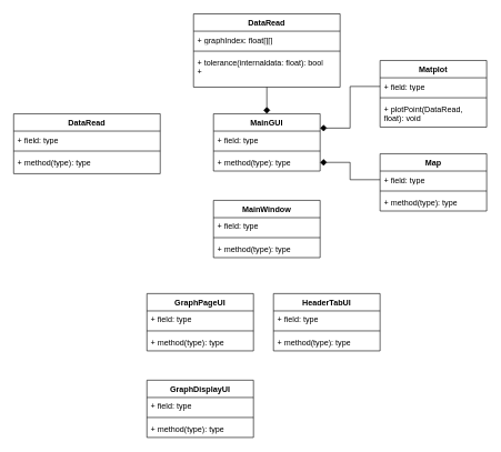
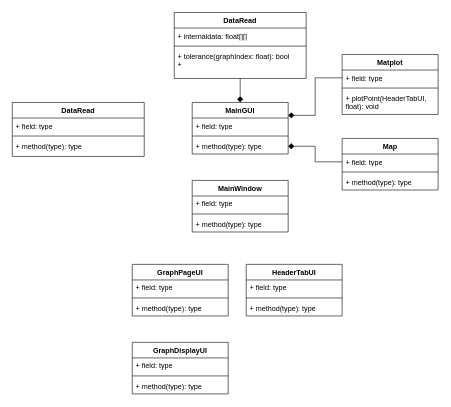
  <mxCell id="0" />
  <mxCell id="1" parent="0" />
  <mxCell id="2" value="MainGUI" style="swimlane;fontStyle=1;align=center;verticalAlign=top;childLayout=stackLayout;horizontal=1;startSize=26;horizontalStack=0;resizeParent=1;resizeParentMax=0;resizeLast=0;collapsible=1;marginBottom=0;whiteSpace=wrap;html=1;" vertex="1" parent="1"><mxGeometry x="320" y="170" width="160" height="86" as="geometry" /></mxCell>
  <mxCell id="3" value="+ field: type" style="text;strokeColor=none;fillColor=none;align=left;verticalAlign=top;spacingLeft=4;spacingRight=4;overflow=hidden;rotatable=0;points=[[0,0.5],[1,0.5]];portConstraint=eastwest;whiteSpace=wrap;html=1;" vertex="1" parent="2"><mxGeometry y="26" width="160" height="26" as="geometry" /></mxCell>
  <mxCell id="4" value="" style="line;strokeWidth=1;fillColor=none;align=left;verticalAlign=middle;spacingTop=-1;spacingLeft=3;spacingRight=3;rotatable=0;labelPosition=right;points=[];portConstraint=eastwest;strokeColor=inherit;" vertex="1" parent="2"><mxGeometry y="52" width="160" height="8" as="geometry" /></mxCell>
  <mxCell id="5" value="+ method(type): type" style="text;strokeColor=none;fillColor=none;align=left;verticalAlign=top;spacingLeft=4;spacingRight=4;overflow=hidden;rotatable=0;points=[[0,0.5],[1,0.5]];portConstraint=eastwest;whiteSpace=wrap;html=1;" vertex="1" parent="2"><mxGeometry y="60" width="160" height="26" as="geometry" /></mxCell>
  <mxCell id="6" value="Matplot" style="swimlane;fontStyle=1;align=center;verticalAlign=top;childLayout=stackLayout;horizontal=1;startSize=26;horizontalStack=0;resizeParent=1;resizeParentMax=0;resizeLast=0;collapsible=1;marginBottom=0;whiteSpace=wrap;html=1;" vertex="1" parent="1"><mxGeometry x="570" y="90" width="160" height="100" as="geometry" /></mxCell>
  <mxCell id="7" value="+ field: type" style="text;strokeColor=none;fillColor=none;align=left;verticalAlign=top;spacingLeft=4;spacingRight=4;overflow=hidden;rotatable=0;points=[[0,0.5],[1,0.5]];portConstraint=eastwest;whiteSpace=wrap;html=1;" vertex="1" parent="6"><mxGeometry y="26" width="160" height="26" as="geometry" /></mxCell>
  <mxCell id="8" value="" style="line;strokeWidth=1;fillColor=none;align=left;verticalAlign=middle;spacingTop=-1;spacingLeft=3;spacingRight=3;rotatable=0;labelPosition=right;points=[];portConstraint=eastwest;strokeColor=inherit;" vertex="1" parent="6"><mxGeometry y="52" width="160" height="8" as="geometry" /></mxCell>
- <mxCell id="9" value="+ plotPoint(DataRead, float): void" style="text;strokeColor=none;fillColor=none;align=left;verticalAlign=top;spacingLeft=4;spacingRight=4;overflow=hidden;rotatable=0;points=[[0,0.5],[1,0.5]];portConstraint=eastwest;whiteSpace=wrap;html=1;" vertex="1" parent="6"><mxGeometry y="60" width="160" height="40" as="geometry" /></mxCell>
+ <mxCell id="9" value="+ plotPoint(HeaderTabUI, float): void" style="text;strokeColor=none;fillColor=none;align=left;verticalAlign=top;spacingLeft=4;spacingRight=4;overflow=hidden;rotatable=0;points=[[0,0.5],[1,0.5]];portConstraint=eastwest;whiteSpace=wrap;html=1;" vertex="1" parent="6"><mxGeometry y="60" width="160" height="40" as="geometry" /></mxCell>
  <mxCell id="10" style="edgeStyle=orthogonalEdgeStyle;rounded=0;orthogonalLoop=1;jettySize=auto;html=1;entryX=0.5;entryY=0;entryDx=0;entryDy=0;fontSize=12;startSize=8;endSize=8;endArrow=diamond;endFill=1;" edge="1" parent="1" source="11" target="2"><mxGeometry relative="1" as="geometry" /></mxCell>
  <mxCell id="11" value="DataRead" style="swimlane;fontStyle=1;align=center;verticalAlign=top;childLayout=stackLayout;horizontal=1;startSize=26;horizontalStack=0;resizeParent=1;resizeParentMax=0;resizeLast=0;collapsible=1;marginBottom=0;whiteSpace=wrap;html=1;" vertex="1" parent="1"><mxGeometry x="290" y="20" width="220" height="110" as="geometry" /></mxCell>
- <mxCell id="12" value="+ graphIndex: float[][]" style="text;strokeColor=none;fillColor=none;align=left;verticalAlign=top;spacingLeft=4;spacingRight=4;overflow=hidden;rotatable=0;points=[[0,0.5],[1,0.5]];portConstraint=eastwest;whiteSpace=wrap;html=1;" vertex="1" parent="11"><mxGeometry y="26" width="220" height="26" as="geometry" /></mxCell>
+ <mxCell id="12" value="+ internaldata: float[][]" style="text;strokeColor=none;fillColor=none;align=left;verticalAlign=top;spacingLeft=4;spacingRight=4;overflow=hidden;rotatable=0;points=[[0,0.5],[1,0.5]];portConstraint=eastwest;whiteSpace=wrap;html=1;" vertex="1" parent="11"><mxGeometry y="26" width="220" height="26" as="geometry" /></mxCell>
  <mxCell id="13" value="" style="line;strokeWidth=1;fillColor=none;align=left;verticalAlign=middle;spacingTop=-1;spacingLeft=3;spacingRight=3;rotatable=0;labelPosition=right;points=[];portConstraint=eastwest;strokeColor=inherit;" vertex="1" parent="11"><mxGeometry y="52" width="220" height="8" as="geometry" /></mxCell>
- <mxCell id="14" value="+ tolerance(internaldata: float): bool&lt;div&gt;+&lt;/div&gt;" style="text;strokeColor=none;fillColor=none;align=left;verticalAlign=top;spacingLeft=4;spacingRight=4;overflow=hidden;rotatable=0;points=[[0,0.5],[1,0.5]];portConstraint=eastwest;whiteSpace=wrap;html=1;" vertex="1" parent="11"><mxGeometry y="60" width="220" height="50" as="geometry" /></mxCell>
+ <mxCell id="14" value="+ tolerance(graphIndex: float): bool&lt;div&gt;+&lt;/div&gt;" style="text;strokeColor=none;fillColor=none;align=left;verticalAlign=top;spacingLeft=4;spacingRight=4;overflow=hidden;rotatable=0;points=[[0,0.5],[1,0.5]];portConstraint=eastwest;whiteSpace=wrap;html=1;" vertex="1" parent="11"><mxGeometry y="60" width="220" height="50" as="geometry" /></mxCell>
  <mxCell id="15" style="edgeStyle=orthogonalEdgeStyle;rounded=0;orthogonalLoop=1;jettySize=auto;html=1;entryX=1;entryY=0.25;entryDx=0;entryDy=0;fontSize=12;startSize=8;endSize=8;endArrow=diamond;endFill=1;" edge="1" parent="1" source="7" target="2"><mxGeometry relative="1" as="geometry" /></mxCell>
  <mxCell id="16" value="Map" style="swimlane;fontStyle=1;align=center;verticalAlign=top;childLayout=stackLayout;horizontal=1;startSize=26;horizontalStack=0;resizeParent=1;resizeParentMax=0;resizeLast=0;collapsible=1;marginBottom=0;whiteSpace=wrap;html=1;" vertex="1" parent="1"><mxGeometry x="570" y="230" width="160" height="86" as="geometry" /></mxCell>
  <mxCell id="17" value="+ field: type" style="text;strokeColor=none;fillColor=none;align=left;verticalAlign=top;spacingLeft=4;spacingRight=4;overflow=hidden;rotatable=0;points=[[0,0.5],[1,0.5]];portConstraint=eastwest;whiteSpace=wrap;html=1;" vertex="1" parent="16"><mxGeometry y="26" width="160" height="26" as="geometry" /></mxCell>
  <mxCell id="18" value="" style="line;strokeWidth=1;fillColor=none;align=left;verticalAlign=middle;spacingTop=-1;spacingLeft=3;spacingRight=3;rotatable=0;labelPosition=right;points=[];portConstraint=eastwest;strokeColor=inherit;" vertex="1" parent="16"><mxGeometry y="52" width="160" height="8" as="geometry" /></mxCell>
  <mxCell id="19" value="+ method(type): type" style="text;strokeColor=none;fillColor=none;align=left;verticalAlign=top;spacingLeft=4;spacingRight=4;overflow=hidden;rotatable=0;points=[[0,0.5],[1,0.5]];portConstraint=eastwest;whiteSpace=wrap;html=1;" vertex="1" parent="16"><mxGeometry y="60" width="160" height="26" as="geometry" /></mxCell>
  <mxCell id="20" style="edgeStyle=orthogonalEdgeStyle;rounded=0;orthogonalLoop=1;jettySize=auto;html=1;entryX=1;entryY=0.5;entryDx=0;entryDy=0;fontSize=12;startSize=8;endSize=8;endArrow=diamond;endFill=1;" edge="1" parent="1" source="17" target="5"><mxGeometry relative="1" as="geometry" /></mxCell>
  <mxCell id="21" value="MainWindow" style="swimlane;fontStyle=1;align=center;verticalAlign=top;childLayout=stackLayout;horizontal=1;startSize=26;horizontalStack=0;resizeParent=1;resizeParentMax=0;resizeLast=0;collapsible=1;marginBottom=0;whiteSpace=wrap;html=1;" vertex="1" parent="1"><mxGeometry x="320" y="300" width="160" height="86" as="geometry" /></mxCell>
  <mxCell id="22" value="+ field: type" style="text;strokeColor=none;fillColor=none;align=left;verticalAlign=top;spacingLeft=4;spacingRight=4;overflow=hidden;rotatable=0;points=[[0,0.5],[1,0.5]];portConstraint=eastwest;whiteSpace=wrap;html=1;" vertex="1" parent="21"><mxGeometry y="26" width="160" height="26" as="geometry" /></mxCell>
  <mxCell id="23" value="" style="line;strokeWidth=1;fillColor=none;align=left;verticalAlign=middle;spacingTop=-1;spacingLeft=3;spacingRight=3;rotatable=0;labelPosition=right;points=[];portConstraint=eastwest;strokeColor=inherit;" vertex="1" parent="21"><mxGeometry y="52" width="160" height="8" as="geometry" /></mxCell>
  <mxCell id="24" value="+ method(type): type" style="text;strokeColor=none;fillColor=none;align=left;verticalAlign=top;spacingLeft=4;spacingRight=4;overflow=hidden;rotatable=0;points=[[0,0.5],[1,0.5]];portConstraint=eastwest;whiteSpace=wrap;html=1;" vertex="1" parent="21"><mxGeometry y="60" width="160" height="26" as="geometry" /></mxCell>
  <mxCell id="25" value="GraphPageUI" style="swimlane;fontStyle=1;align=center;verticalAlign=top;childLayout=stackLayout;horizontal=1;startSize=26;horizontalStack=0;resizeParent=1;resizeParentMax=0;resizeLast=0;collapsible=1;marginBottom=0;whiteSpace=wrap;html=1;" vertex="1" parent="1"><mxGeometry x="220" y="440" width="160" height="86" as="geometry" /></mxCell>
  <mxCell id="26" value="+ field: type" style="text;strokeColor=none;fillColor=none;align=left;verticalAlign=top;spacingLeft=4;spacingRight=4;overflow=hidden;rotatable=0;points=[[0,0.5],[1,0.5]];portConstraint=eastwest;whiteSpace=wrap;html=1;" vertex="1" parent="25"><mxGeometry y="26" width="160" height="26" as="geometry" /></mxCell>
  <mxCell id="27" value="" style="line;strokeWidth=1;fillColor=none;align=left;verticalAlign=middle;spacingTop=-1;spacingLeft=3;spacingRight=3;rotatable=0;labelPosition=right;points=[];portConstraint=eastwest;strokeColor=inherit;" vertex="1" parent="25"><mxGeometry y="52" width="160" height="8" as="geometry" /></mxCell>
  <mxCell id="28" value="+ method(type): type" style="text;strokeColor=none;fillColor=none;align=left;verticalAlign=top;spacingLeft=4;spacingRight=4;overflow=hidden;rotatable=0;points=[[0,0.5],[1,0.5]];portConstraint=eastwest;whiteSpace=wrap;html=1;" vertex="1" parent="25"><mxGeometry y="60" width="160" height="26" as="geometry" /></mxCell>
  <mxCell id="29" value="HeaderTabUI" style="swimlane;fontStyle=1;align=center;verticalAlign=top;childLayout=stackLayout;horizontal=1;startSize=26;horizontalStack=0;resizeParent=1;resizeParentMax=0;resizeLast=0;collapsible=1;marginBottom=0;whiteSpace=wrap;html=1;" vertex="1" parent="1"><mxGeometry x="410" y="440" width="160" height="86" as="geometry" /></mxCell>
  <mxCell id="30" value="+ field: type" style="text;strokeColor=none;fillColor=none;align=left;verticalAlign=top;spacingLeft=4;spacingRight=4;overflow=hidden;rotatable=0;points=[[0,0.5],[1,0.5]];portConstraint=eastwest;whiteSpace=wrap;html=1;" vertex="1" parent="29"><mxGeometry y="26" width="160" height="26" as="geometry" /></mxCell>
  <mxCell id="31" value="" style="line;strokeWidth=1;fillColor=none;align=left;verticalAlign=middle;spacingTop=-1;spacingLeft=3;spacingRight=3;rotatable=0;labelPosition=right;points=[];portConstraint=eastwest;strokeColor=inherit;" vertex="1" parent="29"><mxGeometry y="52" width="160" height="8" as="geometry" /></mxCell>
  <mxCell id="32" value="+ method(type): type" style="text;strokeColor=none;fillColor=none;align=left;verticalAlign=top;spacingLeft=4;spacingRight=4;overflow=hidden;rotatable=0;points=[[0,0.5],[1,0.5]];portConstraint=eastwest;whiteSpace=wrap;html=1;" vertex="1" parent="29"><mxGeometry y="60" width="160" height="26" as="geometry" /></mxCell>
  <mxCell id="33" value="GraphDisplayUI" style="swimlane;fontStyle=1;align=center;verticalAlign=top;childLayout=stackLayout;horizontal=1;startSize=26;horizontalStack=0;resizeParent=1;resizeParentMax=0;resizeLast=0;collapsible=1;marginBottom=0;whiteSpace=wrap;html=1;" vertex="1" parent="1"><mxGeometry x="220" y="570" width="160" height="86" as="geometry" /></mxCell>
  <mxCell id="34" value="+ field: type" style="text;strokeColor=none;fillColor=none;align=left;verticalAlign=top;spacingLeft=4;spacingRight=4;overflow=hidden;rotatable=0;points=[[0,0.5],[1,0.5]];portConstraint=eastwest;whiteSpace=wrap;html=1;" vertex="1" parent="33"><mxGeometry y="26" width="160" height="26" as="geometry" /></mxCell>
  <mxCell id="35" value="" style="line;strokeWidth=1;fillColor=none;align=left;verticalAlign=middle;spacingTop=-1;spacingLeft=3;spacingRight=3;rotatable=0;labelPosition=right;points=[];portConstraint=eastwest;strokeColor=inherit;" vertex="1" parent="33"><mxGeometry y="52" width="160" height="8" as="geometry" /></mxCell>
  <mxCell id="36" value="+ method(type): type" style="text;strokeColor=none;fillColor=none;align=left;verticalAlign=top;spacingLeft=4;spacingRight=4;overflow=hidden;rotatable=0;points=[[0,0.5],[1,0.5]];portConstraint=eastwest;whiteSpace=wrap;html=1;" vertex="1" parent="33"><mxGeometry y="60" width="160" height="26" as="geometry" /></mxCell>
  <mxCell id="37" value="DataRead" style="swimlane;fontStyle=1;align=center;verticalAlign=top;childLayout=stackLayout;horizontal=1;startSize=26;horizontalStack=0;resizeParent=1;resizeParentMax=0;resizeLast=0;collapsible=1;marginBottom=0;whiteSpace=wrap;html=1;" vertex="1" parent="1"><mxGeometry x="20" y="170" width="220" height="90" as="geometry" /></mxCell>
  <mxCell id="38" value="+ field: type" style="text;strokeColor=none;fillColor=none;align=left;verticalAlign=top;spacingLeft=4;spacingRight=4;overflow=hidden;rotatable=0;points=[[0,0.5],[1,0.5]];portConstraint=eastwest;whiteSpace=wrap;html=1;" vertex="1" parent="37"><mxGeometry y="26" width="220" height="26" as="geometry" /></mxCell>
  <mxCell id="39" value="" style="line;strokeWidth=1;fillColor=none;align=left;verticalAlign=middle;spacingTop=-1;spacingLeft=3;spacingRight=3;rotatable=0;labelPosition=right;points=[];portConstraint=eastwest;strokeColor=inherit;" vertex="1" parent="37"><mxGeometry y="52" width="220" height="8" as="geometry" /></mxCell>
  <mxCell id="40" value="+ method(type): type" style="text;strokeColor=none;fillColor=none;align=left;verticalAlign=top;spacingLeft=4;spacingRight=4;overflow=hidden;rotatable=0;points=[[0,0.5],[1,0.5]];portConstraint=eastwest;whiteSpace=wrap;html=1;" vertex="1" parent="37"><mxGeometry y="60" width="220" height="30" as="geometry" /></mxCell>
